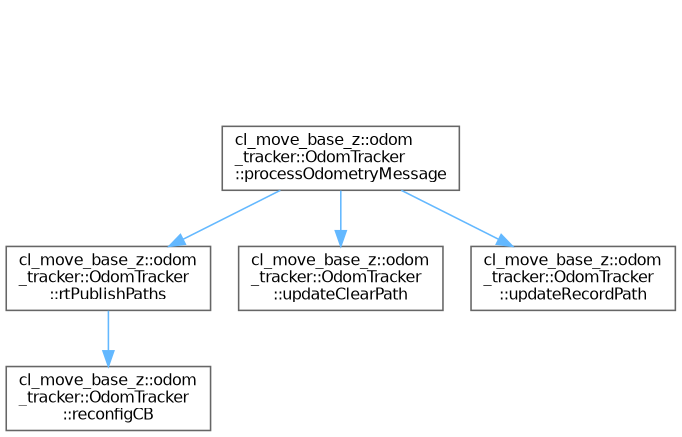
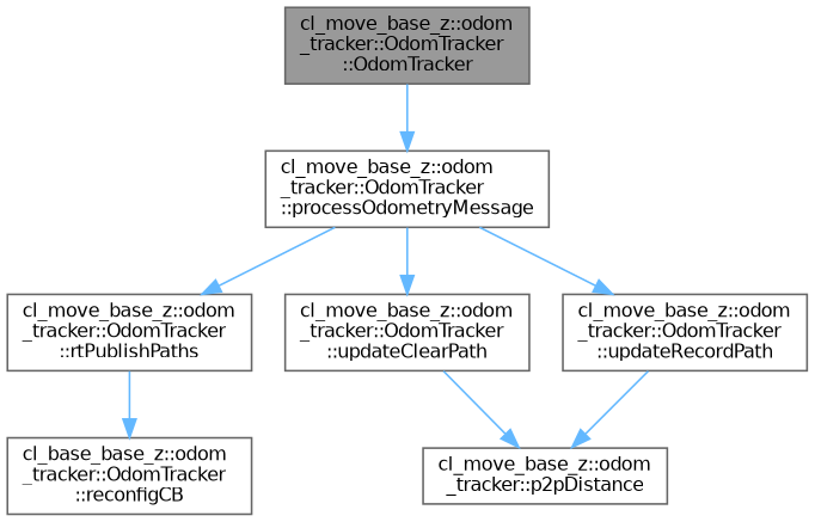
  digraph {
    rankdir=TB
    node [color=grey40 fillcolor=white fontname=Helvetica fontsize=10 shape=box style=filled]
    edge [color=steelblue1 fontname=Helvetica fontsize=10 labelfontname=Helvetica labelfontsize=10 style=solid]
+   n1 [color=gray40 fillcolor=grey60 fontcolor=black height=0.2 label="cl_move_base_z::odom\l_tracker::OdomTracker\l::OdomTracker" width=0.4]
    n2 [height=0.2 label="cl_move_base_z::odom\l_tracker::OdomTracker\l::processOdometryMessage" width=0.4]
    n3 [height=0.2 label="cl_move_base_z::odom\l_tracker::OdomTracker\l::rtPublishPaths" width=0.4]
    n4 [height=0.2 label="cl_move_base_z::odom\l_tracker::OdomTracker\l::updateClearPath" width=0.4]
    n5 [height=0.2 label="cl_move_base_z::odom\l_tracker::OdomTracker\l::updateRecordPath" width=0.4]
-   n6 [height=0.2 label="cl_move_base_z::odom\l_tracker::OdomTracker\l::reconfigCB" width=0.4]
+   n6 [height=0.2 label="cl_base_base_z::odom\l_tracker::OdomTracker\l::reconfigCB" width=0.4]
+   n7 [height=0.2 label="cl_move_base_z::odom\l_tracker::p2pDistance" width=0.4]
+   n1 -> n2
    n2 -> n3
    n2 -> n4
    n2 -> n5
    n3 -> n6
+   n4 -> n7
+   n5 -> n7
  }
